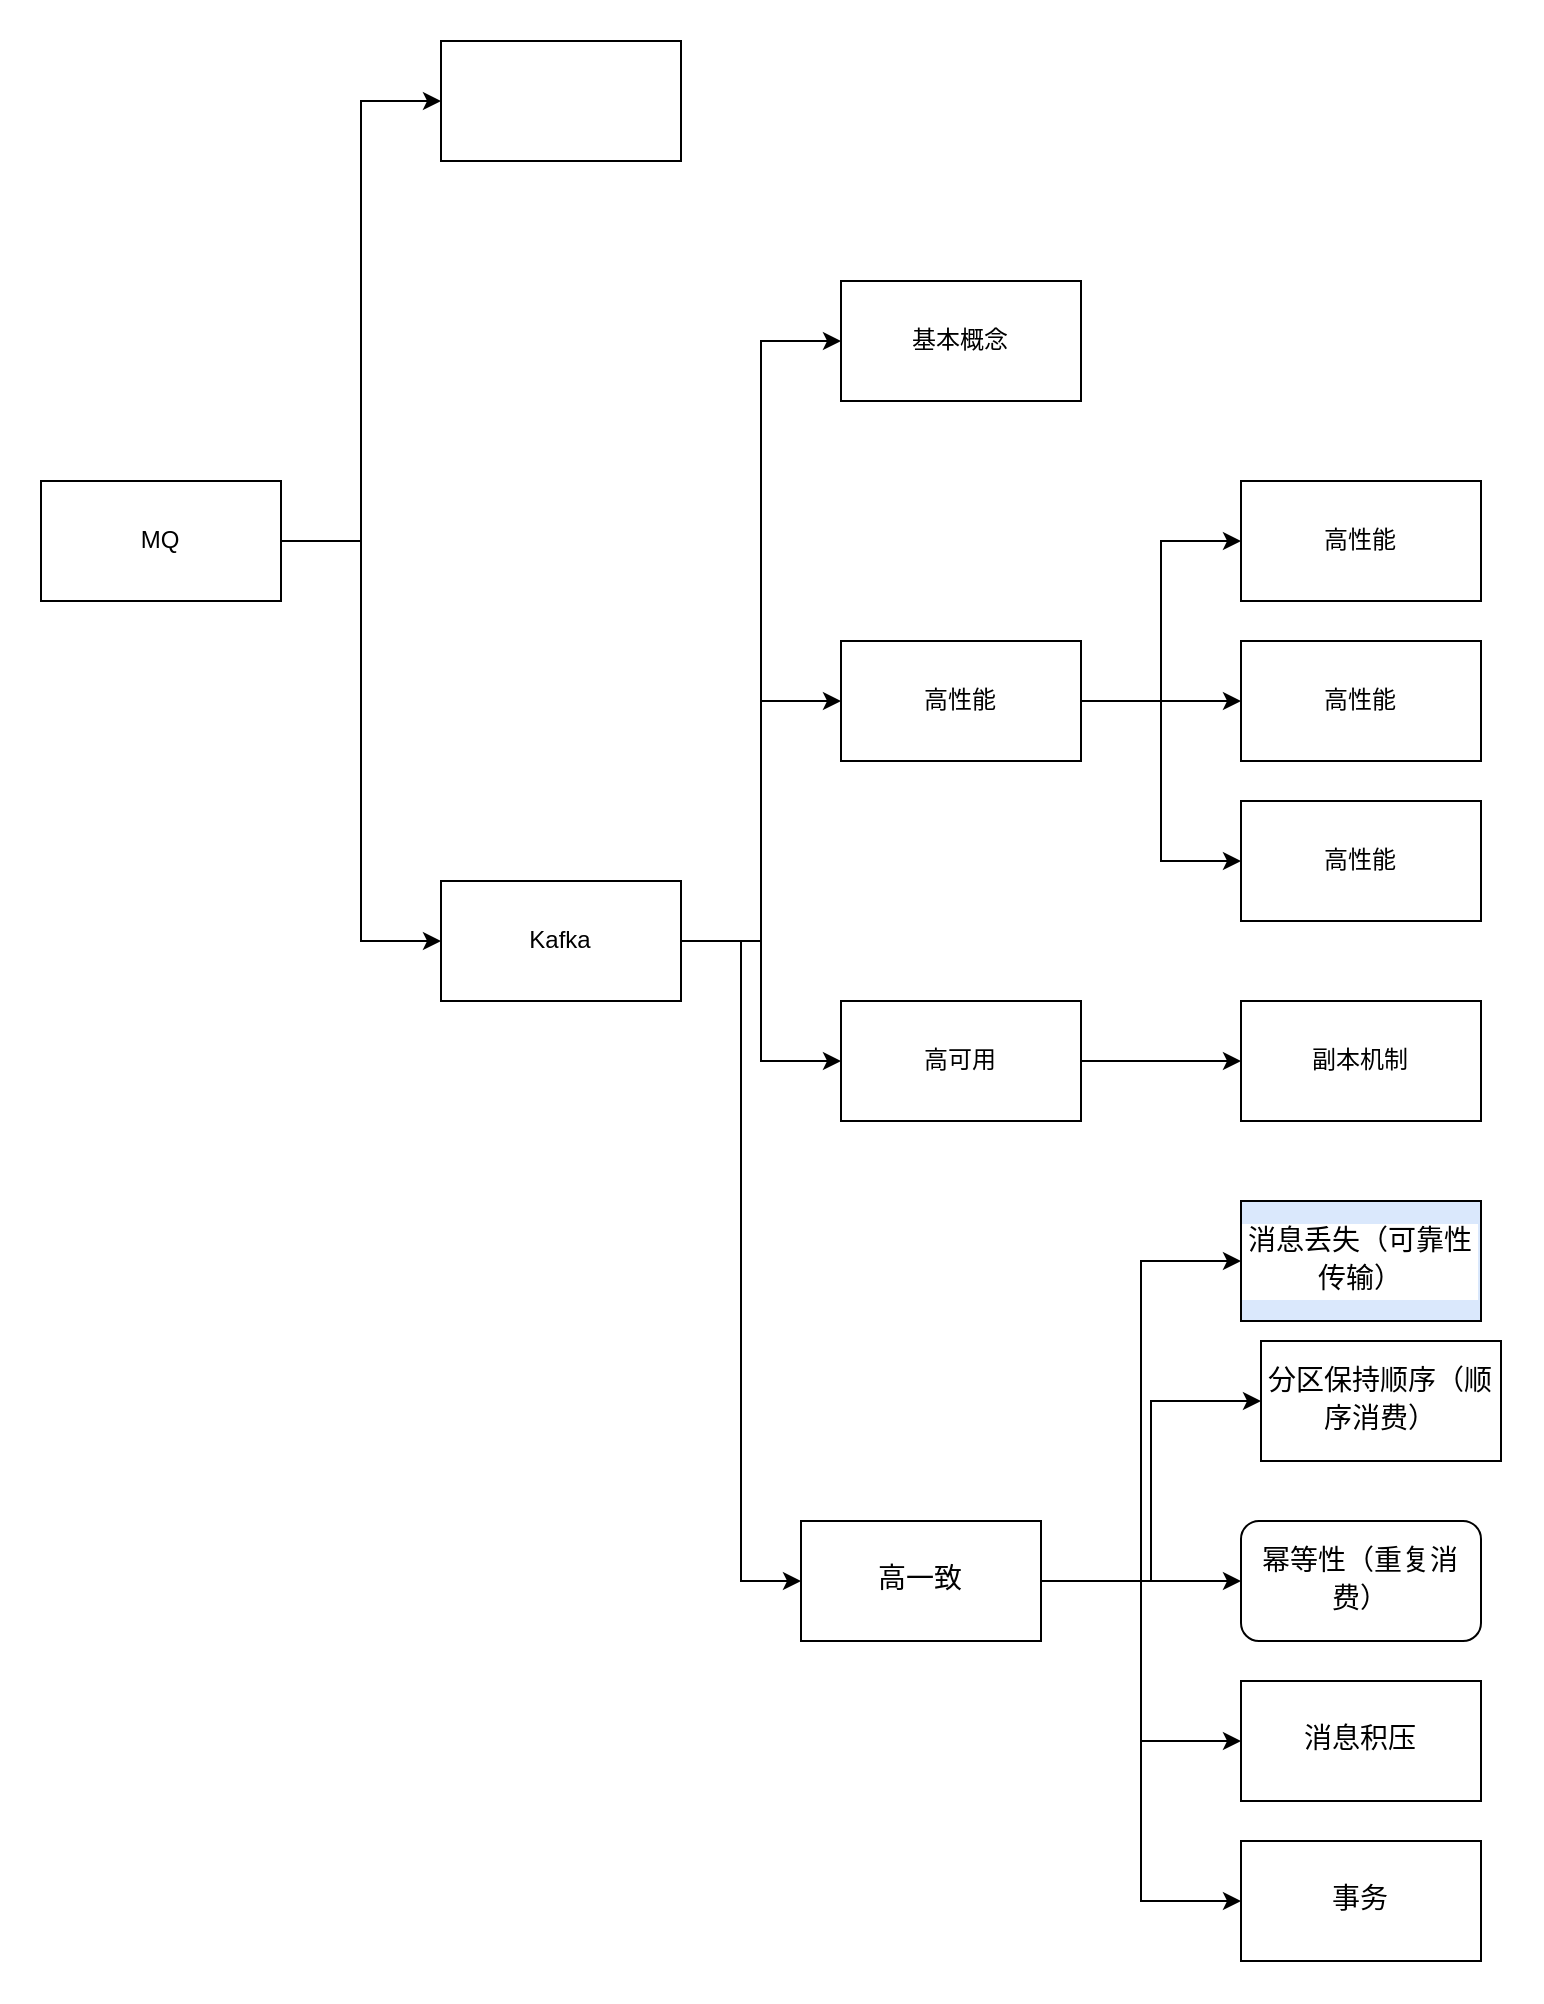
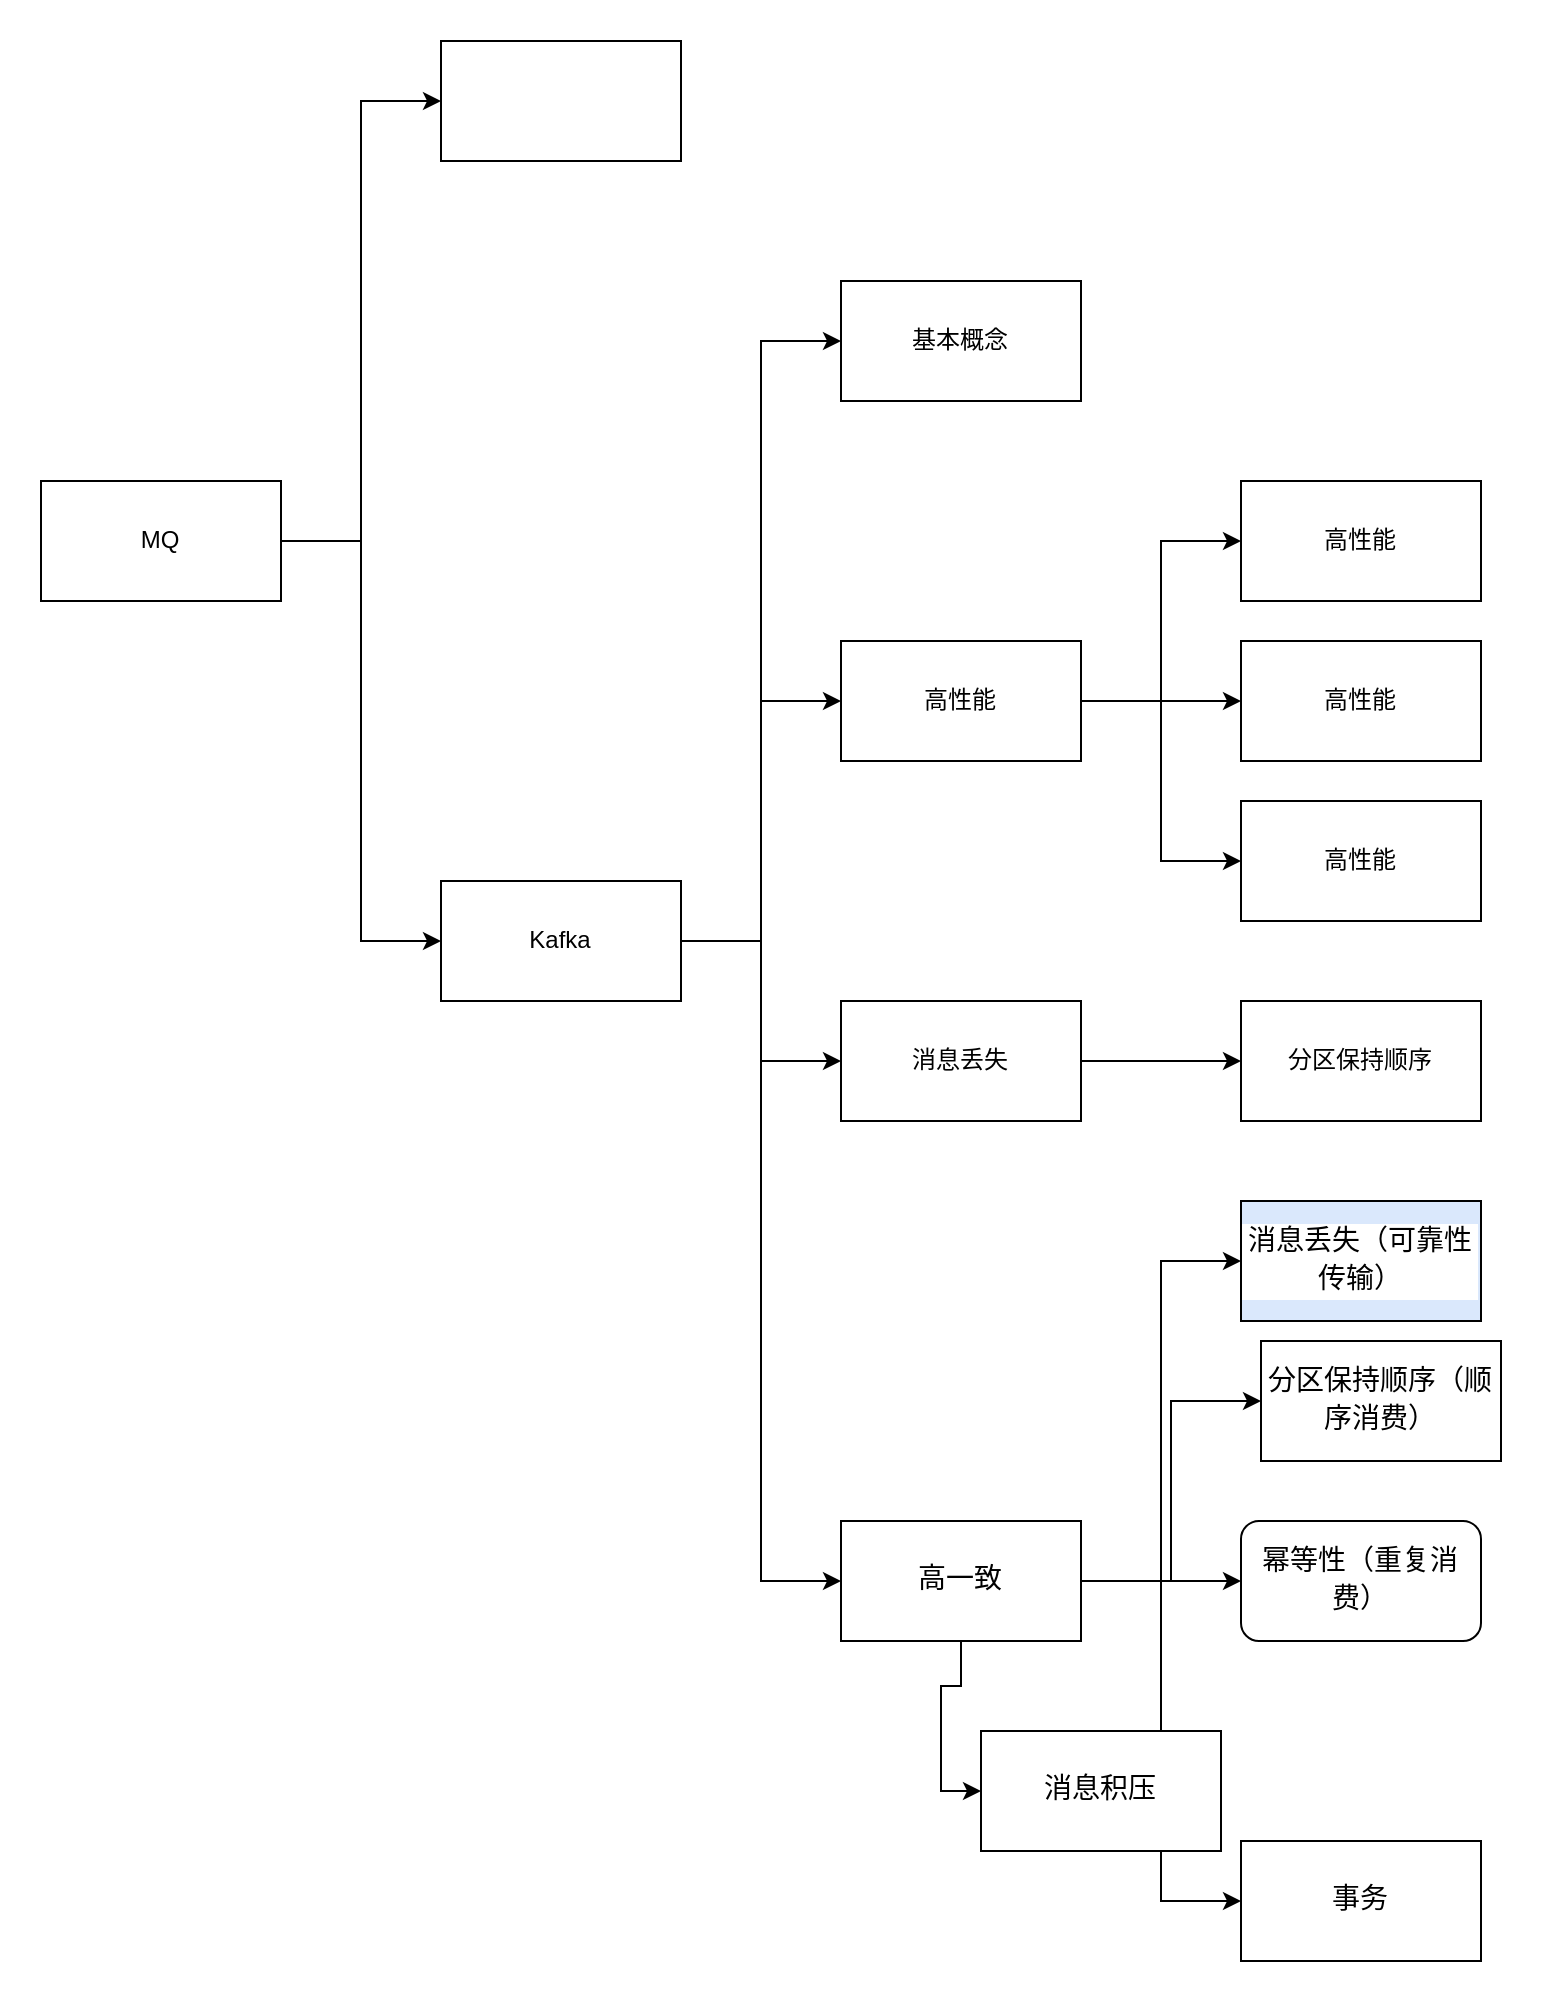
  <mxCell id="0" />
  <mxCell id="1" parent="0" />
  <mxCell id="2" value="" style="edgeStyle=orthogonalEdgeStyle;rounded=0;orthogonalLoop=1;jettySize=auto;html=1;entryX=0;entryY=0.5;entryDx=0;entryDy=0;" edge="1" parent="1" source="4" target="5"><mxGeometry relative="1" as="geometry" /></mxCell>
  <mxCell id="3" style="edgeStyle=orthogonalEdgeStyle;rounded=0;orthogonalLoop=1;jettySize=auto;html=1;entryX=0;entryY=0.5;entryDx=0;entryDy=0;" edge="1" parent="1" source="4" target="10"><mxGeometry relative="1" as="geometry" /></mxCell>
  <mxCell id="4" value="MQ" style="rounded=0;whiteSpace=wrap;html=1;" vertex="1" parent="1"><mxGeometry x="20" y="240" width="120" height="60" as="geometry" /></mxCell>
  <mxCell id="5" value="" style="rounded=0;whiteSpace=wrap;html=1;" vertex="1" parent="1"><mxGeometry x="220" y="20" width="120" height="60" as="geometry" /></mxCell>
  <mxCell id="6" value="" style="edgeStyle=orthogonalEdgeStyle;rounded=0;orthogonalLoop=1;jettySize=auto;html=1;entryX=0;entryY=0.5;entryDx=0;entryDy=0;" edge="1" parent="1" source="10" target="11"><mxGeometry relative="1" as="geometry" /></mxCell>
  <mxCell id="7" style="edgeStyle=orthogonalEdgeStyle;rounded=0;orthogonalLoop=1;jettySize=auto;html=1;entryX=0;entryY=0.5;entryDx=0;entryDy=0;" edge="1" parent="1" source="10" target="15"><mxGeometry relative="1" as="geometry" /></mxCell>
  <mxCell id="8" style="edgeStyle=orthogonalEdgeStyle;rounded=0;orthogonalLoop=1;jettySize=auto;html=1;entryX=0;entryY=0.5;entryDx=0;entryDy=0;" edge="1" parent="1" source="10" target="17"><mxGeometry relative="1" as="geometry" /></mxCell>
  <mxCell id="9" style="edgeStyle=orthogonalEdgeStyle;rounded=0;orthogonalLoop=1;jettySize=auto;html=1;entryX=0;entryY=0.5;entryDx=0;entryDy=0;" edge="1" parent="1" source="10" target="23"><mxGeometry relative="1" as="geometry" /></mxCell>
  <mxCell id="10" value="Kafka" style="rounded=0;whiteSpace=wrap;html=1;" vertex="1" parent="1"><mxGeometry x="220" y="440" width="120" height="60" as="geometry" /></mxCell>
  <mxCell id="11" value="基本概念" style="rounded=0;whiteSpace=wrap;html=1;" vertex="1" parent="1"><mxGeometry x="420" y="140" width="120" height="60" as="geometry" /></mxCell>
  <mxCell id="12" value="" style="edgeStyle=orthogonalEdgeStyle;rounded=0;orthogonalLoop=1;jettySize=auto;html=1;entryX=0;entryY=0.5;entryDx=0;entryDy=0;" edge="1" parent="1" source="15" target="24"><mxGeometry relative="1" as="geometry" /></mxCell>
  <mxCell id="13" style="edgeStyle=orthogonalEdgeStyle;rounded=0;orthogonalLoop=1;jettySize=auto;html=1;" edge="1" parent="1" source="15" target="25"><mxGeometry relative="1" as="geometry" /></mxCell>
  <mxCell id="14" style="edgeStyle=orthogonalEdgeStyle;rounded=0;orthogonalLoop=1;jettySize=auto;html=1;entryX=0;entryY=0.5;entryDx=0;entryDy=0;" edge="1" parent="1" source="15" target="26"><mxGeometry relative="1" as="geometry" /></mxCell>
  <mxCell id="15" value="高性能" style="rounded=0;whiteSpace=wrap;html=1;" vertex="1" parent="1"><mxGeometry x="420" y="320" width="120" height="60" as="geometry" /></mxCell>
  <mxCell id="16" value="" style="edgeStyle=orthogonalEdgeStyle;rounded=0;orthogonalLoop=1;jettySize=auto;html=1;" edge="1" parent="1" source="17" target="27"><mxGeometry relative="1" as="geometry" /></mxCell>
- <mxCell id="17" value="高可用" style="rounded=0;whiteSpace=wrap;html=1;" vertex="1" parent="1"><mxGeometry x="420" y="500" width="120" height="60" as="geometry" /></mxCell>
+ <mxCell id="17" value="消息丢失" style="rounded=0;whiteSpace=wrap;html=1;" vertex="1" parent="1"><mxGeometry x="420" y="500" width="120" height="60" as="geometry" /></mxCell>
  <mxCell id="18" value="" style="edgeStyle=orthogonalEdgeStyle;rounded=0;orthogonalLoop=1;jettySize=auto;html=1;entryX=0;entryY=0.5;entryDx=0;entryDy=0;" edge="1" parent="1" source="23" target="28"><mxGeometry relative="1" as="geometry" /></mxCell>
  <mxCell id="19" style="edgeStyle=orthogonalEdgeStyle;rounded=0;orthogonalLoop=1;jettySize=auto;html=1;entryX=0;entryY=0.5;entryDx=0;entryDy=0;" edge="1" parent="1" source="23" target="29"><mxGeometry relative="1" as="geometry" /></mxCell>
  <mxCell id="20" style="edgeStyle=orthogonalEdgeStyle;rounded=0;orthogonalLoop=1;jettySize=auto;html=1;entryX=0;entryY=0.5;entryDx=0;entryDy=0;" edge="1" parent="1" source="23" target="30"><mxGeometry relative="1" as="geometry" /></mxCell>
  <mxCell id="21" style="edgeStyle=orthogonalEdgeStyle;rounded=0;orthogonalLoop=1;jettySize=auto;html=1;entryX=0;entryY=0.5;entryDx=0;entryDy=0;" edge="1" parent="1" source="23" target="31"><mxGeometry relative="1" as="geometry" /></mxCell>
  <mxCell id="22" style="edgeStyle=orthogonalEdgeStyle;rounded=0;orthogonalLoop=1;jettySize=auto;html=1;entryX=0;entryY=0.5;entryDx=0;entryDy=0;" edge="1" parent="1" source="23" target="32"><mxGeometry relative="1" as="geometry" /></mxCell>
- <mxCell id="23" value="&lt;div style=&quot;background-color: rgb(255, 255, 255); font-family: Consolas, &amp;quot;Courier New&amp;quot;, monospace; font-size: 14px; line-height: 19px;&quot;&gt;高一致&lt;/div&gt;" style="rounded=0;whiteSpace=wrap;html=1;" vertex="1" parent="1"><mxGeometry x="400" y="760" width="120" height="60" as="geometry" /></mxCell>
+ <mxCell id="23" value="&lt;div style=&quot;background-color: rgb(255, 255, 255); font-family: Consolas, &amp;quot;Courier New&amp;quot;, monospace; font-size: 14px; line-height: 19px;&quot;&gt;高一致&lt;/div&gt;" style="rounded=0;whiteSpace=wrap;html=1;" vertex="1" parent="1"><mxGeometry x="420" y="760" width="120" height="60" as="geometry" /></mxCell>
  <mxCell id="24" value="高性能" style="rounded=0;whiteSpace=wrap;html=1;" vertex="1" parent="1"><mxGeometry x="620" y="240" width="120" height="60" as="geometry" /></mxCell>
  <mxCell id="25" value="高性能" style="rounded=0;whiteSpace=wrap;html=1;" vertex="1" parent="1"><mxGeometry x="620" y="320" width="120" height="60" as="geometry" /></mxCell>
  <mxCell id="26" value="高性能" style="rounded=0;whiteSpace=wrap;html=1;" vertex="1" parent="1"><mxGeometry x="620" y="400" width="120" height="60" as="geometry" /></mxCell>
- <mxCell id="27" value="副本机制" style="rounded=0;whiteSpace=wrap;html=1;" vertex="1" parent="1"><mxGeometry x="620" y="500" width="120" height="60" as="geometry" /></mxCell>
+ <mxCell id="27" value="分区保持顺序" style="rounded=0;whiteSpace=wrap;html=1;" vertex="1" parent="1"><mxGeometry x="620" y="500" width="120" height="60" as="geometry" /></mxCell>
  <mxCell id="28" value="&lt;div style=&quot;background-color: rgb(255, 255, 255); font-family: Consolas, &amp;quot;Courier New&amp;quot;, monospace; font-size: 14px; line-height: 19px;&quot;&gt;消息丢失（可靠性传输）&lt;/div&gt;" style="rounded=0;whiteSpace=wrap;html=1;fillColor=#dae8fc;" vertex="1" parent="1"><mxGeometry x="620" y="600" width="120" height="60" as="geometry" /></mxCell>
  <mxCell id="29" value="&lt;div style=&quot;background-color: rgb(255, 255, 255); font-family: Consolas, &amp;quot;Courier New&amp;quot;, monospace; font-size: 14px; line-height: 19px;&quot;&gt;分区保持顺序（顺序消费）&lt;/div&gt;" style="rounded=0;whiteSpace=wrap;html=1;" vertex="1" parent="1"><mxGeometry x="630" y="670" width="120" height="60" as="geometry" /></mxCell>
  <mxCell id="30" value="&lt;div style=&quot;background-color: rgb(255, 255, 255); font-family: Consolas, &amp;quot;Courier New&amp;quot;, monospace; font-size: 14px; line-height: 19px;&quot;&gt;幂等性（重复消费）&lt;/div&gt;" style="whiteSpace=wrap;html=1;rounded=1;" vertex="1" parent="1"><mxGeometry x="620" y="760" width="120" height="60" as="geometry" /></mxCell>
- <mxCell id="31" value="&lt;div style=&quot;background-color: rgb(255, 255, 255); font-family: Consolas, &amp;quot;Courier New&amp;quot;, monospace; font-size: 14px; line-height: 19px;&quot;&gt;消息积压&lt;/div&gt;" style="rounded=0;whiteSpace=wrap;html=1;" vertex="1" parent="1"><mxGeometry x="620" y="840" width="120" height="60" as="geometry" /></mxCell>
+ <mxCell id="31" value="&lt;div style=&quot;background-color: rgb(255, 255, 255); font-family: Consolas, &amp;quot;Courier New&amp;quot;, monospace; font-size: 14px; line-height: 19px;&quot;&gt;消息积压&lt;/div&gt;" style="rounded=0;whiteSpace=wrap;html=1;" vertex="1" parent="1"><mxGeometry x="490" y="865" width="120" height="60" as="geometry" /></mxCell>
  <mxCell id="32" value="&lt;div style=&quot;background-color: rgb(255, 255, 255); font-family: Consolas, &amp;quot;Courier New&amp;quot;, monospace; font-size: 14px; line-height: 19px;&quot;&gt;事务&lt;/div&gt;" style="rounded=0;whiteSpace=wrap;html=1;" vertex="1" parent="1"><mxGeometry x="620" y="920" width="120" height="60" as="geometry" /></mxCell>
